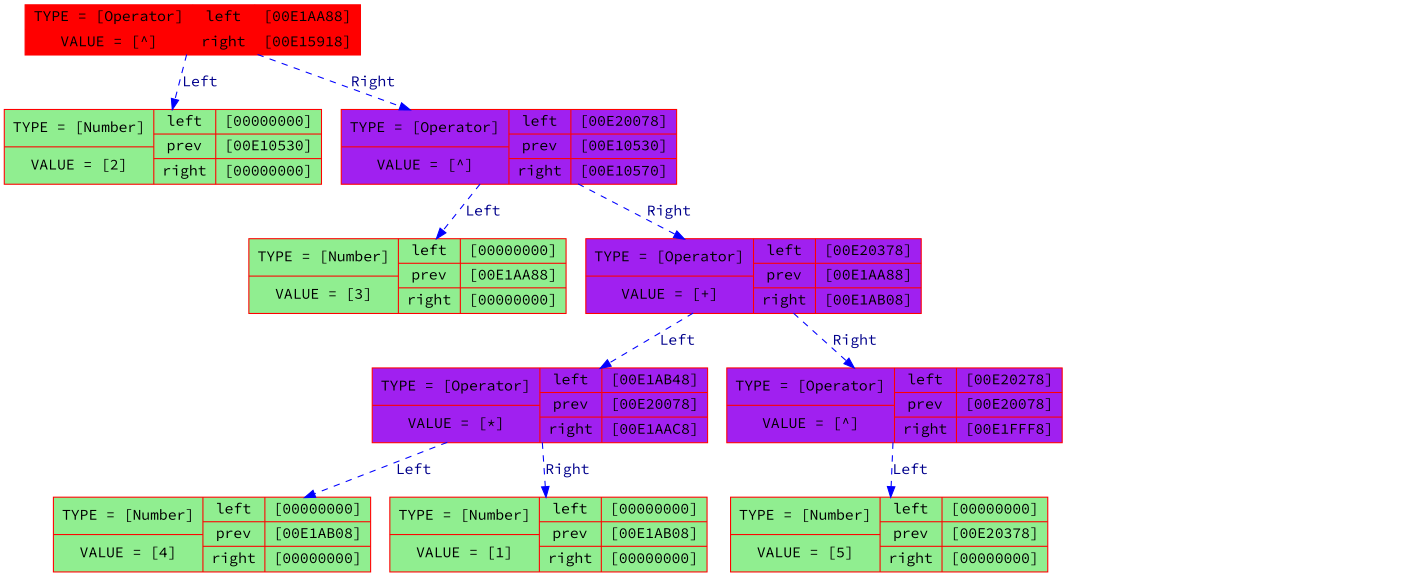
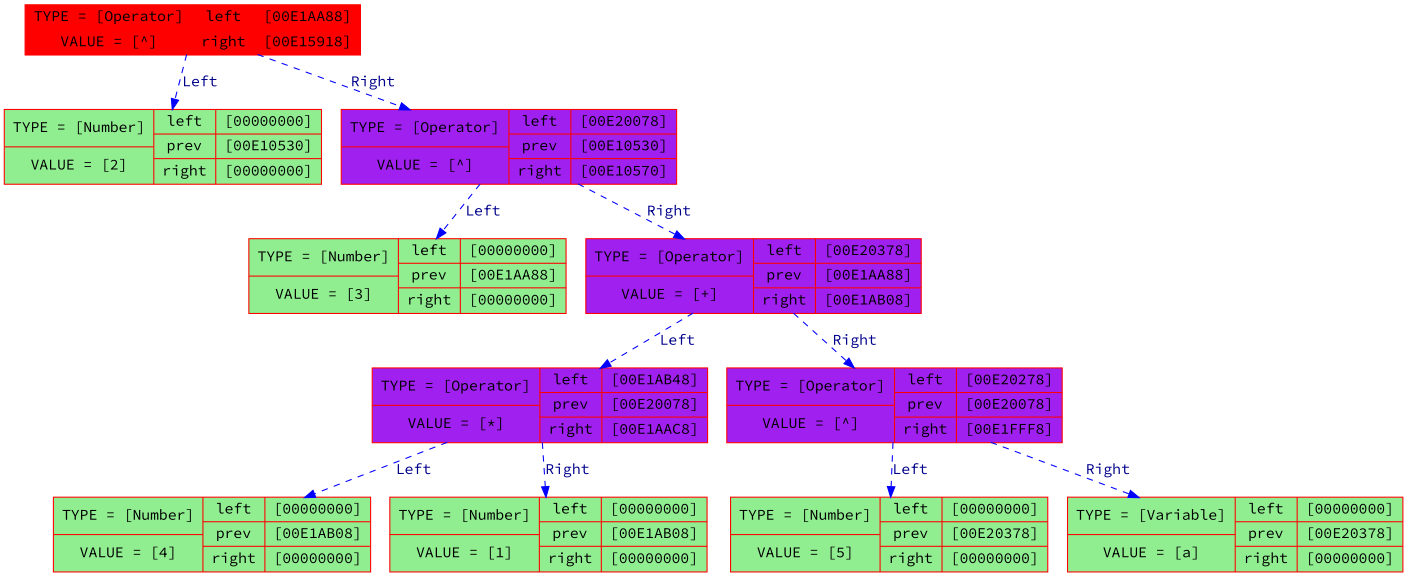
  digraph {
    fontname="Source Code Pro"
    node [color=Red fillcolor=lightgreen fontname="Source Code Pro" shape=record style=filled]
    edge [color=Blue fontcolor=darkblue style=dashed fontname="Source Code Pro"]
    n1 [label="{<f0> TYPE = [Number] | VALUE = [2]}| {<f1> left| <here> prev| right}| {<f2> [00000000]| [00E10530]| [00000000]}"]
    n2 [fillcolor=red label="{<f0> TYPE = [Operator] | VALUE = [^]}| {<f1> left| right}| {<f2> [00E1AA88]| [00E15918]}"]
    n3 [fillcolor=purple label="{<f0> TYPE = [Operator] | VALUE = [^]}| {<f1> left| <here> prev| right}| {<f2> [00E20078]| [00E10530]| [00E10570]}"]
    n4 [label="{<f0> TYPE = [Number] | VALUE = [3]}| {<f1> left| <here> prev| right}| {<f2> [00000000]| [00E1AA88]| [00000000]}"]
    n5 [fillcolor=purple label="{<f0> TYPE = [Operator] | VALUE = [+]}| {<f1> left| <here> prev| right}| {<f2> [00E20378]| [00E1AA88]| [00E1AB08]}"]
    n6 [label="{<f0> TYPE = [Number] | VALUE = [4]}| {<f1> left| <here> prev| right}| {<f2> [00000000]| [00E1AB08]| [00000000]}"]
    n7 [fillcolor=purple label="{<f0> TYPE = [Operator] | VALUE = [*]}| {<f1> left| <here> prev| right}| {<f2> [00E1AB48]| [00E20078]| [00E1AAC8]}"]
    n8 [label="{<f0> TYPE = [Number] | VALUE = [1]}| {<f1> left| <here> prev| right}| {<f2> [00000000]| [00E1AB08]| [00000000]}"]
    n9 [fillcolor=purple label="{<f0> TYPE = [Operator] | VALUE = [^]}| {<f1> left| <here> prev| right}| {<f2> [00E20278]| [00E20078]| [00E1FFF8]}"]
    n10 [label="{<f0> TYPE = [Number] | VALUE = [5]}| {<f1> left| <here> prev| right}| {<f2> [00000000]| [00E20378]| [00000000]}"]
+   n11 [label="{<f0> TYPE = [Variable] | VALUE = [a]}| {<f1> left| <here> prev| right}| {<f2> [00000000]| [00E20378]| [00000000]}"]
    n2 -> n1 [label=Left]
    n2 -> n3 [label=Right]
    n3 -> n4 [label=Left]
    n3 -> n5 [label=Right]
    n5 -> n7 [label=Left]
    n5 -> n9 [label=Right]
    n7 -> n6 [label=Left]
    n7 -> n8 [label=Right]
    n9 -> n10 [label=Left]
+   n9 -> n11 [label=Right]
  }
